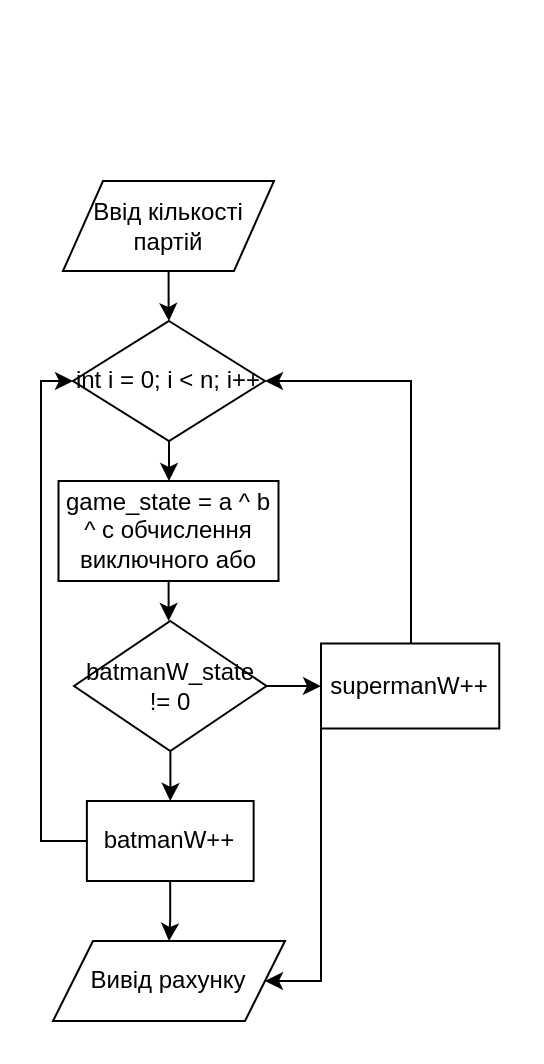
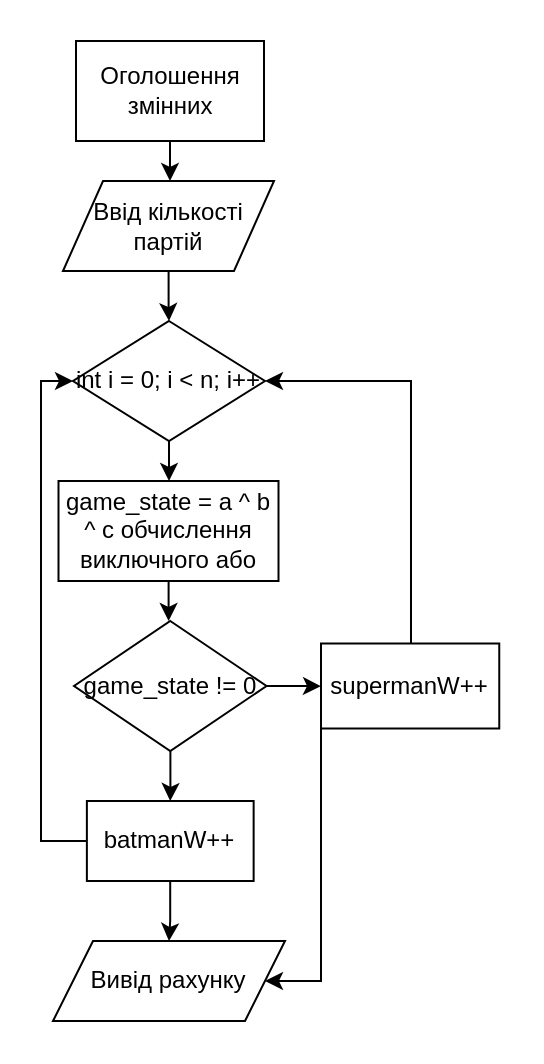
  <mxCell id="0" />
  <mxCell id="1" parent="0" />
+ <mxCell id="2" value="" style="edgeStyle=orthogonalEdgeStyle;rounded=0;orthogonalLoop=1;jettySize=auto;html=1;" edge="1" parent="1" source="3" target="5"><mxGeometry relative="1" as="geometry" /></mxCell>
+ <mxCell id="3" value="Оголошення змінних" style="whiteSpace=wrap;html=1;" vertex="1" parent="1"><mxGeometry x="37.5" y="20" width="94" height="50" as="geometry" /></mxCell>
  <mxCell id="4" value="" style="edgeStyle=orthogonalEdgeStyle;rounded=0;orthogonalLoop=1;jettySize=auto;html=1;" edge="1" parent="1" source="5" target="7"><mxGeometry relative="1" as="geometry" /></mxCell>
  <mxCell id="5" value="Ввід кількості партій" style="shape=parallelogram;perimeter=parallelogramPerimeter;whiteSpace=wrap;html=1;fixedSize=1;" vertex="1" parent="1"><mxGeometry x="31" y="90" width="105.5" height="45" as="geometry" /></mxCell>
  <mxCell id="6" value="" style="edgeStyle=orthogonalEdgeStyle;rounded=0;orthogonalLoop=1;jettySize=auto;html=1;" edge="1" parent="1" source="7" target="8"><mxGeometry relative="1" as="geometry" /></mxCell>
  <mxCell id="7" value="int i = 0; i &amp;lt; n; i++" style="rhombus;whiteSpace=wrap;html=1;" vertex="1" parent="1"><mxGeometry x="36" y="160" width="96" height="60" as="geometry" /></mxCell>
  <mxCell id="8" value="Ввід чисел" style="shape=parallelogram;perimeter=parallelogramPerimeter;whiteSpace=wrap;html=1;fixedSize=1;" vertex="1" parent="1"><mxGeometry x="36.5" y="240" width="96" height="40" as="geometry" /></mxCell>
  <mxCell id="9" value="" style="edgeStyle=orthogonalEdgeStyle;rounded=0;orthogonalLoop=1;jettySize=auto;html=1;" edge="1" parent="1" source="10" target="13"><mxGeometry relative="1" as="geometry" /></mxCell>
  <mxCell id="10" value="game_state = a ^ b ^ c обчислення виключного або" style="rounded=0;whiteSpace=wrap;html=1;" vertex="1" parent="1"><mxGeometry x="28.75" y="240" width="110" height="50" as="geometry" /></mxCell>
  <mxCell id="11" value="" style="edgeStyle=orthogonalEdgeStyle;rounded=0;orthogonalLoop=1;jettySize=auto;html=1;" edge="1" parent="1" source="13" target="16"><mxGeometry relative="1" as="geometry" /></mxCell>
  <mxCell id="12" value="" style="edgeStyle=orthogonalEdgeStyle;rounded=0;orthogonalLoop=1;jettySize=auto;html=1;" edge="1" parent="1" source="13" target="19"><mxGeometry relative="1" as="geometry" /></mxCell>
- <mxCell id="13" value="batmanW_state != 0" style="rhombus;whiteSpace=wrap;html=1;rounded=0;" vertex="1" parent="1"><mxGeometry x="36.5" y="310" width="96.25" height="65" as="geometry" /></mxCell>
+ <mxCell id="13" value="game_state != 0" style="rhombus;whiteSpace=wrap;html=1;rounded=0;" vertex="1" parent="1"><mxGeometry x="36.5" y="310" width="96.25" height="65" as="geometry" /></mxCell>
  <mxCell id="14" style="edgeStyle=orthogonalEdgeStyle;rounded=0;orthogonalLoop=1;jettySize=auto;html=1;exitX=1;exitY=0.5;exitDx=0;exitDy=0;entryX=1;entryY=0.5;entryDx=0;entryDy=0;" edge="1" parent="1" source="16" target="7"><mxGeometry relative="1" as="geometry"><Array as="points"><mxPoint x="205" y="343" /><mxPoint x="205" y="190" /></Array></mxGeometry></mxCell>
  <mxCell id="15" style="edgeStyle=orthogonalEdgeStyle;rounded=0;orthogonalLoop=1;jettySize=auto;html=1;" edge="1" parent="1" source="16" target="20"><mxGeometry relative="1" as="geometry"><Array as="points"><mxPoint x="160" y="490" /></Array></mxGeometry></mxCell>
  <mxCell id="16" value="supermanW++" style="whiteSpace=wrap;html=1;rounded=0;" vertex="1" parent="1"><mxGeometry x="160" y="321.25" width="89.13" height="42.5" as="geometry" /></mxCell>
  <mxCell id="17" style="edgeStyle=orthogonalEdgeStyle;rounded=0;orthogonalLoop=1;jettySize=auto;html=1;entryX=0;entryY=0.5;entryDx=0;entryDy=0;" edge="1" parent="1" source="19" target="7"><mxGeometry relative="1" as="geometry"><Array as="points"><mxPoint x="20" y="420" /><mxPoint x="20" y="190" /></Array></mxGeometry></mxCell>
  <mxCell id="18" value="" style="edgeStyle=orthogonalEdgeStyle;rounded=0;orthogonalLoop=1;jettySize=auto;html=1;" edge="1" parent="1" source="19" target="20"><mxGeometry relative="1" as="geometry" /></mxCell>
  <mxCell id="19" value="batmanW++" style="whiteSpace=wrap;html=1;rounded=0;" vertex="1" parent="1"><mxGeometry x="42.94" y="400" width="83.38" height="40" as="geometry" /></mxCell>
  <mxCell id="20" value="Вивід рахунку" style="shape=parallelogram;perimeter=parallelogramPerimeter;whiteSpace=wrap;html=1;fixedSize=1;" vertex="1" parent="1"><mxGeometry x="26" y="470" width="116" height="40" as="geometry" /></mxCell>
